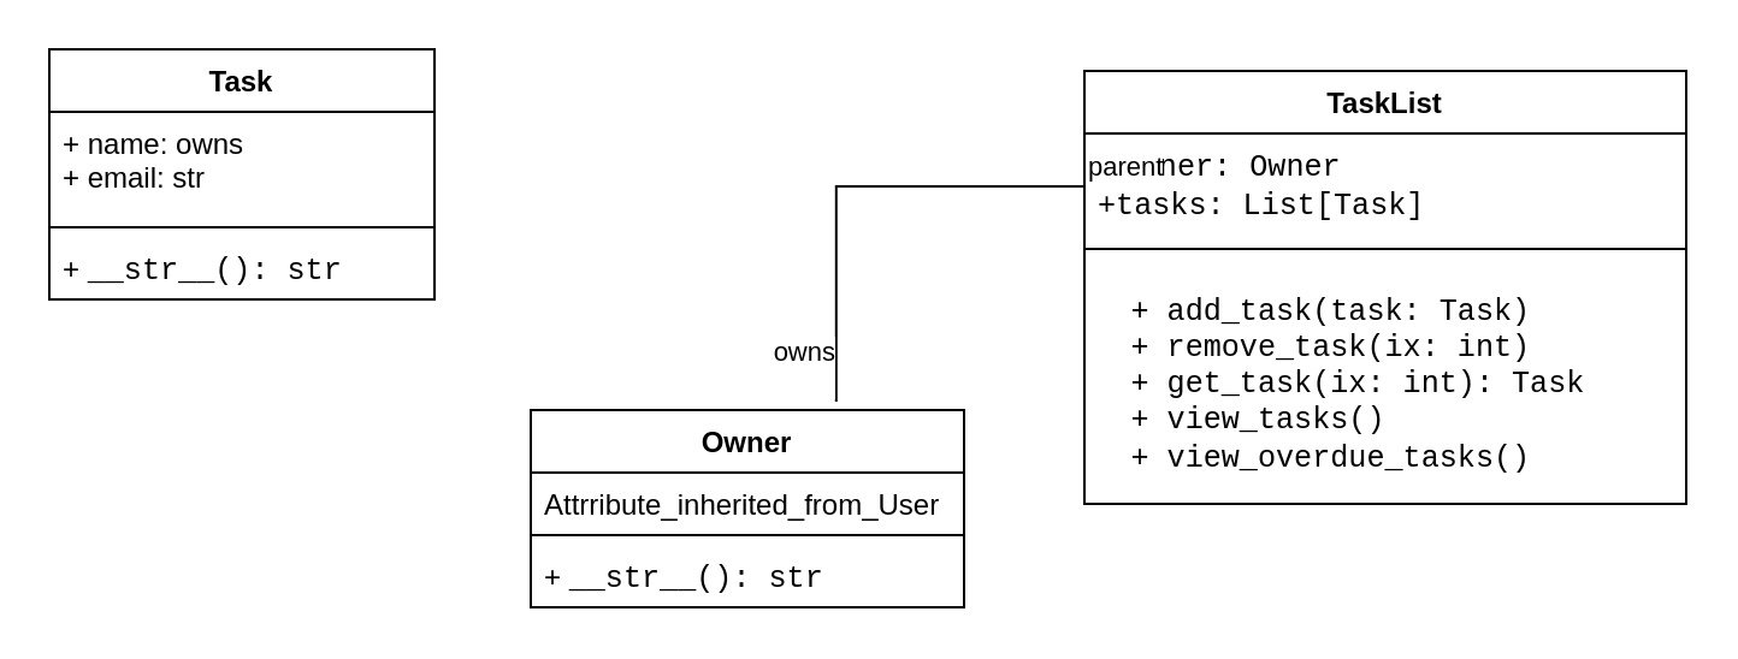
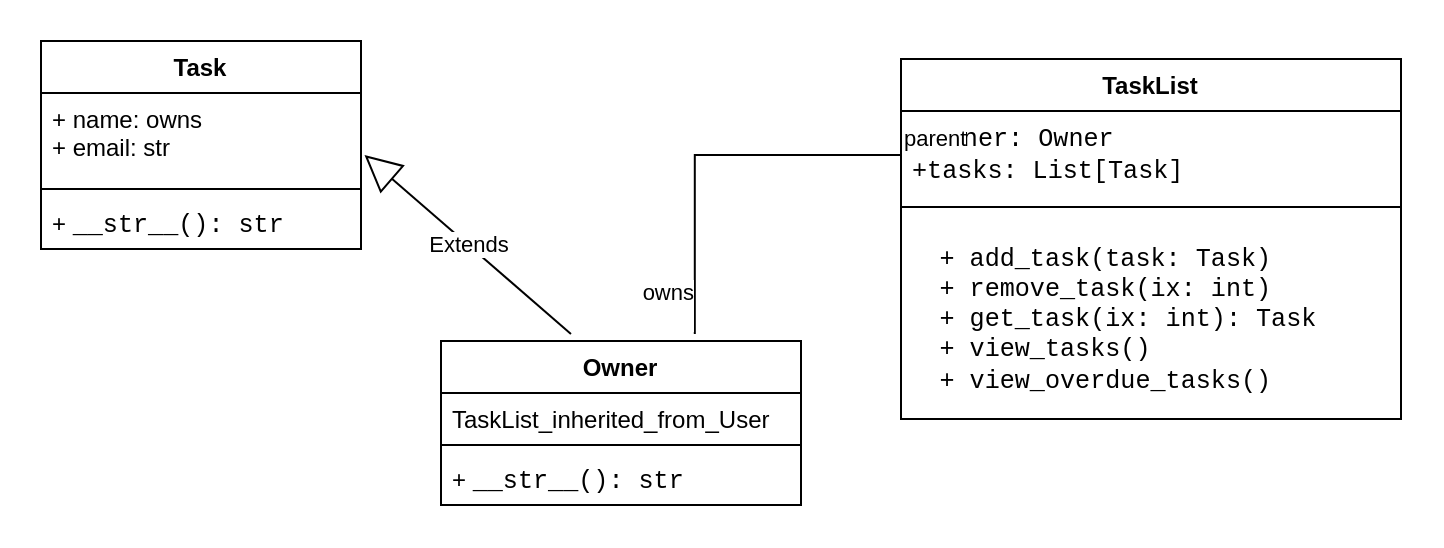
  <mxCell id="0" />
  <mxCell id="1" parent="0" />
  <mxCell id="2" value="Task&lt;div&gt;&lt;br&gt;&lt;/div&gt;" style="swimlane;fontStyle=1;align=center;verticalAlign=top;childLayout=stackLayout;horizontal=1;startSize=26;horizontalStack=0;resizeParent=1;resizeParentMax=0;resizeLast=0;collapsible=1;marginBottom=0;whiteSpace=wrap;html=1;" vertex="1" parent="1"><mxGeometry x="20" y="20" width="160" height="104" as="geometry" /></mxCell>
  <mxCell id="3" value="+ name: owns&lt;div&gt;+ email: str&lt;/div&gt;" style="text;strokeColor=none;fillColor=none;align=left;verticalAlign=top;spacingLeft=4;spacingRight=4;overflow=hidden;rotatable=0;points=[[0,0.5],[1,0.5]];portConstraint=eastwest;whiteSpace=wrap;html=1;" vertex="1" parent="2"><mxGeometry y="26" width="160" height="44" as="geometry" /></mxCell>
  <mxCell id="4" value="" style="line;strokeWidth=1;fillColor=none;align=left;verticalAlign=middle;spacingTop=-1;spacingLeft=3;spacingRight=3;rotatable=0;labelPosition=right;points=[];portConstraint=eastwest;strokeColor=inherit;" vertex="1" parent="2"><mxGeometry y="70" width="160" height="8" as="geometry" /></mxCell>
  <mxCell id="5" value="+&amp;nbsp;&lt;span style=&quot;font-family: Menlo, &amp;quot;Roboto Mono&amp;quot;, &amp;quot;Courier New&amp;quot;, Courier, monospace, Inter, sans-serif; font-size: 12.573px; background-color: transparent; color: light-dark(rgb(0, 0, 0), rgb(255, 255, 255));&quot;&gt;__str__(): str&lt;/span&gt;" style="text;strokeColor=none;fillColor=none;align=left;verticalAlign=top;spacingLeft=4;spacingRight=4;overflow=hidden;rotatable=0;points=[[0,0.5],[1,0.5]];portConstraint=eastwest;whiteSpace=wrap;html=1;" vertex="1" parent="2"><mxGeometry y="78" width="160" height="26" as="geometry" /></mxCell>
  <mxCell id="6" value="Owner" style="swimlane;fontStyle=1;align=center;verticalAlign=top;childLayout=stackLayout;horizontal=1;startSize=26;horizontalStack=0;resizeParent=1;resizeParentMax=0;resizeLast=0;collapsible=1;marginBottom=0;whiteSpace=wrap;html=1;" vertex="1" parent="1"><mxGeometry x="220" y="170" width="180" height="82" as="geometry" /></mxCell>
- <mxCell id="7" value="Attrribute_inherited_from_User" style="text;strokeColor=none;fillColor=none;align=left;verticalAlign=top;spacingLeft=4;spacingRight=4;overflow=hidden;rotatable=0;points=[[0,0.5],[1,0.5]];portConstraint=eastwest;whiteSpace=wrap;html=1;" vertex="1" parent="6"><mxGeometry y="26" width="180" height="22" as="geometry" /></mxCell>
+ <mxCell id="7" value="TaskList_inherited_from_User" style="text;strokeColor=none;fillColor=none;align=left;verticalAlign=top;spacingLeft=4;spacingRight=4;overflow=hidden;rotatable=0;points=[[0,0.5],[1,0.5]];portConstraint=eastwest;whiteSpace=wrap;html=1;" vertex="1" parent="6"><mxGeometry y="26" width="180" height="22" as="geometry" /></mxCell>
  <mxCell id="8" value="" style="line;strokeWidth=1;fillColor=none;align=left;verticalAlign=middle;spacingTop=-1;spacingLeft=3;spacingRight=3;rotatable=0;labelPosition=right;points=[];portConstraint=eastwest;strokeColor=inherit;" vertex="1" parent="6"><mxGeometry y="48" width="180" height="8" as="geometry" /></mxCell>
  <mxCell id="9" value="+&amp;nbsp;&lt;span style=&quot;font-family: Menlo, &amp;quot;Roboto Mono&amp;quot;, &amp;quot;Courier New&amp;quot;, Courier, monospace, Inter, sans-serif; font-size: 12.573px; background-color: transparent; color: light-dark(rgb(0, 0, 0), rgb(255, 255, 255));&quot;&gt;__str__(): str&lt;/span&gt;" style="text;strokeColor=none;fillColor=none;align=left;verticalAlign=top;spacingLeft=4;spacingRight=4;overflow=hidden;rotatable=0;points=[[0,0.5],[1,0.5]];portConstraint=eastwest;whiteSpace=wrap;html=1;" vertex="1" parent="6"><mxGeometry y="56" width="180" height="26" as="geometry" /></mxCell>
  <mxCell id="10" value="TaskList" style="swimlane;fontStyle=1;align=center;verticalAlign=top;childLayout=stackLayout;horizontal=1;startSize=26;horizontalStack=0;resizeParent=1;resizeParentMax=0;resizeLast=0;collapsible=1;marginBottom=0;whiteSpace=wrap;html=1;" vertex="1" parent="1"><mxGeometry x="450" y="29" width="250" height="180" as="geometry" /></mxCell>
  <mxCell id="11" value="+&amp;nbsp;&lt;span style=&quot;font-family: Menlo, &amp;quot;Roboto Mono&amp;quot;, &amp;quot;Courier New&amp;quot;, Courier, monospace, Inter, sans-serif; font-size: 12.573px; background-color: transparent; color: light-dark(rgb(0, 0, 0), rgb(255, 255, 255));&quot;&gt;owner: Owner&lt;/span&gt;&lt;div&gt;&lt;span style=&quot;font-family: Menlo, &amp;quot;Roboto Mono&amp;quot;, &amp;quot;Courier New&amp;quot;, Courier, monospace, Inter, sans-serif; font-size: 12.573px; background-color: transparent; color: light-dark(rgb(0, 0, 0), rgb(255, 255, 255));&quot;&gt;+tasks: List[Task]&lt;/span&gt;&lt;/div&gt;" style="text;strokeColor=none;fillColor=none;align=left;verticalAlign=top;spacingLeft=4;spacingRight=4;overflow=hidden;rotatable=0;points=[[0,0.5],[1,0.5]];portConstraint=eastwest;whiteSpace=wrap;html=1;" vertex="1" parent="10"><mxGeometry y="26" width="250" height="44" as="geometry" /></mxCell>
  <mxCell id="12" value="" style="line;strokeWidth=1;fillColor=none;align=left;verticalAlign=middle;spacingTop=-1;spacingLeft=3;spacingRight=3;rotatable=0;labelPosition=right;points=[];portConstraint=eastwest;strokeColor=inherit;" vertex="1" parent="10"><mxGeometry y="70" width="250" height="8" as="geometry" /></mxCell>
  <mxCell id="13" value="&lt;pre style=&quot;font-family: Menlo, &amp;quot;Roboto Mono&amp;quot;, &amp;quot;Courier New&amp;quot;, Courier, monospace, Inter, sans-serif; overflow: auto; padding: 9.144px 13.716px; text-wrap-mode: wrap; word-break: break-all; font-size: 12.573px; margin: 0px !important;&quot;&gt;+ add_task(task: Task)&lt;br/&gt;+ remove_task(ix: int)&lt;br/&gt;+ get_task(ix: int): Task&lt;br/&gt;+ view_tasks()&lt;br/&gt;+ view_overdue_tasks()&lt;/pre&gt;" style="text;strokeColor=none;fillColor=none;align=left;verticalAlign=top;spacingLeft=4;spacingRight=4;overflow=hidden;rotatable=0;points=[[0,0.5],[1,0.5]];portConstraint=eastwest;whiteSpace=wrap;html=1;" vertex="1" parent="10"><mxGeometry y="78" width="250" height="102" as="geometry" /></mxCell>
+ <mxCell id="14" value="Extends" style="endArrow=block;endSize=16;endFill=0;html=1;rounded=0;exitX=0.361;exitY=-0.043;exitDx=0;exitDy=0;exitPerimeter=0;entryX=1.011;entryY=0.705;entryDx=0;entryDy=0;entryPerimeter=0;" edge="1" parent="1" source="6" target="3"><mxGeometry width="160" relative="1" as="geometry"><mxPoint x="220" y="200" as="sourcePoint" /><mxPoint x="380" y="200" as="targetPoint" /></mxGeometry></mxCell>
  <mxCell id="15" value="" style="endArrow=none;html=1;edgeStyle=orthogonalEdgeStyle;rounded=0;entryX=0.705;entryY=-0.043;entryDx=0;entryDy=0;entryPerimeter=0;" edge="1" parent="1" source="11" target="6"><mxGeometry relative="1" as="geometry"><mxPoint x="220" y="200" as="sourcePoint" /><mxPoint x="380" y="200" as="targetPoint" /></mxGeometry></mxCell>
  <mxCell id="16" value="parent" style="edgeLabel;resizable=0;html=1;align=left;verticalAlign=bottom;" connectable="0" vertex="1" parent="15"><mxGeometry x="-1" relative="1" as="geometry" /></mxCell>
  <mxCell id="17" value="owns&lt;div&gt;&lt;br&gt;&lt;/div&gt;" style="edgeLabel;resizable=0;html=1;align=right;verticalAlign=bottom;" connectable="0" vertex="1" parent="15"><mxGeometry x="1" relative="1" as="geometry" /></mxCell>
